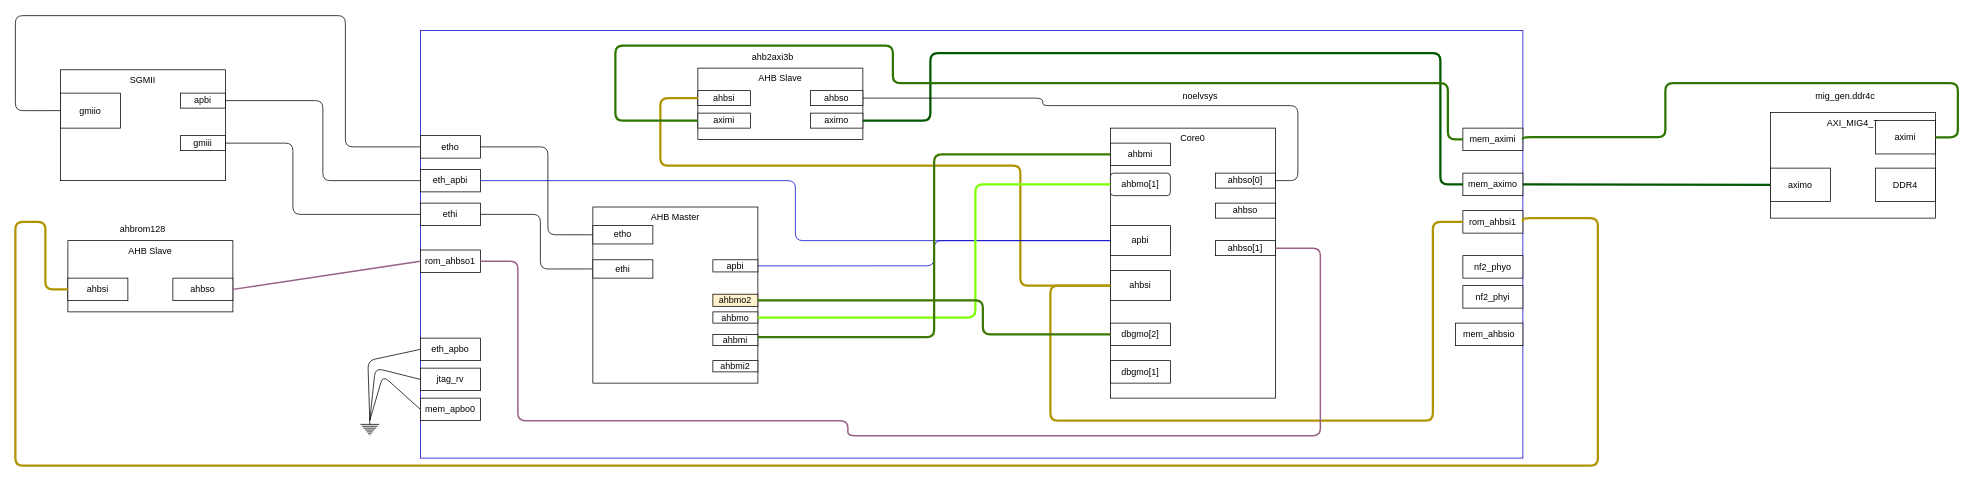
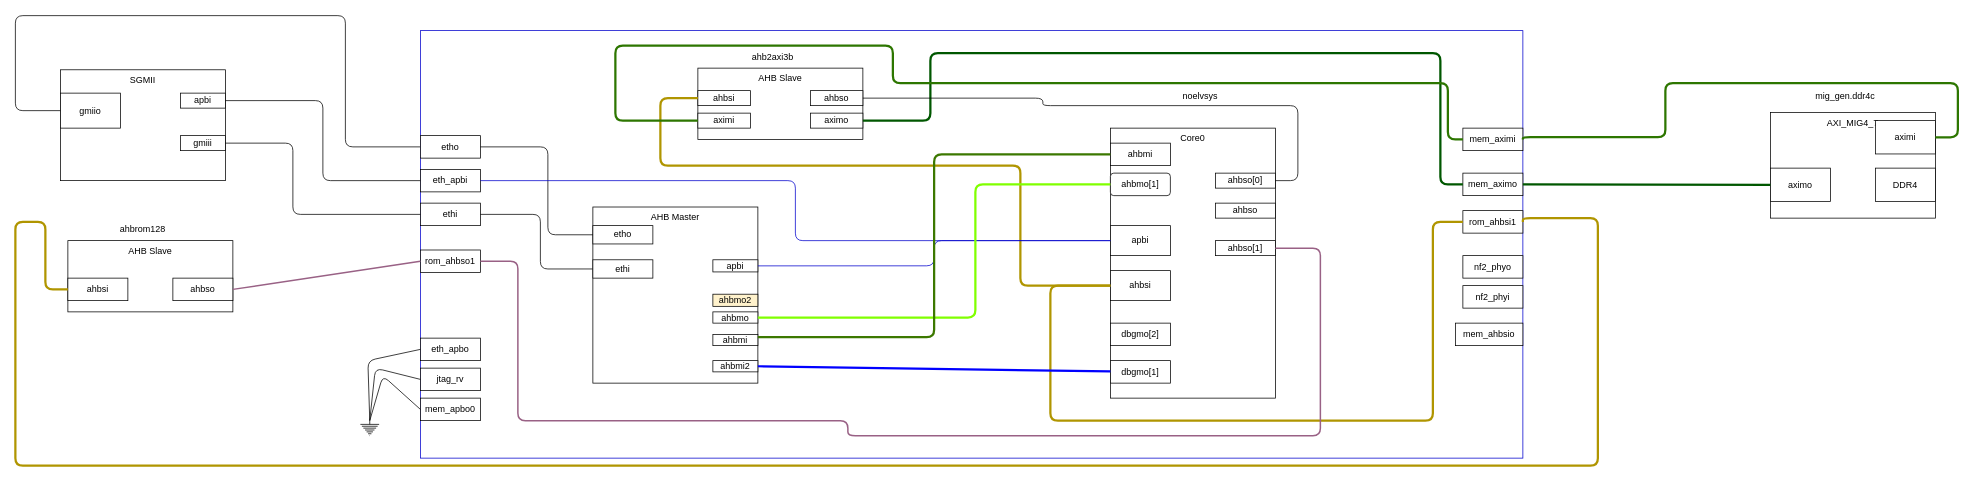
  <mxCell id="0" />
  <mxCell id="1" parent="0" />
  <mxCell id="2" value="" style="group" parent="1" vertex="1" connectable="0"><mxGeometry x="90" y="280" width="220" height="135" as="geometry" /></mxCell>
  <mxCell id="3" value="AHB Slave" style="rounded=0;whiteSpace=wrap;html=1;verticalAlign=top;" parent="2" vertex="1"><mxGeometry y="40" width="220" height="95" as="geometry" /></mxCell>
  <mxCell id="4" value="ahbsi" style="rounded=0;whiteSpace=wrap;html=1;" parent="2" vertex="1"><mxGeometry y="90" width="80" height="30" as="geometry" /></mxCell>
  <mxCell id="5" value="ahbso" style="rounded=0;whiteSpace=wrap;html=1;" parent="2" vertex="1"><mxGeometry x="140" y="90" width="80" height="30" as="geometry" /></mxCell>
  <mxCell id="6" value="ahbrom128" style="text;html=1;strokeColor=none;fillColor=none;align=center;verticalAlign=middle;whiteSpace=wrap;rounded=0;" parent="2" vertex="1"><mxGeometry x="70" y="10" width="60" height="30" as="geometry" /></mxCell>
  <mxCell id="7" value="" style="rounded=0;whiteSpace=wrap;html=1;strokeColor=#0000CC;" parent="1" vertex="1"><mxGeometry x="560" y="40" width="1470" height="570" as="geometry" /></mxCell>
  <mxCell id="8" value="rom_ahbso1" style="rounded=0;whiteSpace=wrap;html=1;" parent="1" vertex="1"><mxGeometry x="560" y="332.5" width="80" height="30" as="geometry" /></mxCell>
  <mxCell id="9" value="" style="endArrow=none;html=1;exitX=1;exitY=0.5;exitDx=0;exitDy=0;entryX=0;entryY=0.5;entryDx=0;entryDy=0;strokeWidth=2;fillColor=#e6d0de;gradientColor=#d5739d;strokeColor=#996185;" parent="1" source="5" target="8" edge="1"><mxGeometry width="50" height="50" relative="1" as="geometry"><mxPoint x="400" y="310" as="sourcePoint" /><mxPoint x="450" y="260" as="targetPoint" /></mxGeometry></mxCell>
  <mxCell id="10" value="eth_apbo" style="rounded=0;whiteSpace=wrap;html=1;" parent="1" vertex="1"><mxGeometry x="560" y="450" width="80" height="30" as="geometry" /></mxCell>
  <mxCell id="11" value="eth_apbi" style="rounded=0;whiteSpace=wrap;html=1;" parent="1" vertex="1"><mxGeometry x="560" y="225" width="80" height="30" as="geometry" /></mxCell>
  <mxCell id="12" value="" style="group" parent="1" vertex="1" connectable="0"><mxGeometry x="80" y="30" width="220" height="210" as="geometry" /></mxCell>
  <mxCell id="13" value="SGMII" style="rounded=0;whiteSpace=wrap;html=1;verticalAlign=top;" parent="12" vertex="1"><mxGeometry y="62.222" width="220" height="147.778" as="geometry" /></mxCell>
  <mxCell id="14" value="gmiio" style="rounded=0;whiteSpace=wrap;html=1;" parent="12" vertex="1"><mxGeometry y="93.333" width="80" height="46.667" as="geometry" /></mxCell>
  <mxCell id="15" value="apbi" style="rounded=0;whiteSpace=wrap;html=1;" parent="12" vertex="1"><mxGeometry x="160" y="93.33" width="60" height="20" as="geometry" /></mxCell>
  <mxCell id="16" value="gmiii" style="rounded=0;whiteSpace=wrap;html=1;" parent="12" vertex="1"><mxGeometry x="160" y="150" width="60" height="20" as="geometry" /></mxCell>
  <mxCell id="17" value="" style="endArrow=none;html=1;exitX=1;exitY=0.5;exitDx=0;exitDy=0;entryX=0;entryY=0.5;entryDx=0;entryDy=0;edgeStyle=orthogonalEdgeStyle;" parent="1" source="15" target="11" edge="1"><mxGeometry width="50" height="50" relative="1" as="geometry"><mxPoint x="320" y="305" as="sourcePoint" /><mxPoint x="570" y="305" as="targetPoint" /></mxGeometry></mxCell>
  <mxCell id="18" value="rom_ahbsi1" style="rounded=0;whiteSpace=wrap;html=1;" parent="1" vertex="1"><mxGeometry x="1950" y="280" width="80" height="30" as="geometry" /></mxCell>
  <mxCell id="19" value="" style="endArrow=none;html=1;exitX=0;exitY=0.5;exitDx=0;exitDy=0;entryX=1;entryY=0.5;entryDx=0;entryDy=0;edgeStyle=orthogonalEdgeStyle;fillColor=#e3c800;strokeColor=#B09500;strokeWidth=3;" parent="1" source="4" target="18" edge="1"><mxGeometry width="50" height="50" relative="1" as="geometry"><mxPoint x="320" y="305" as="sourcePoint" /><mxPoint x="570" y="305" as="targetPoint" /><Array as="points"><mxPoint x="60" y="385" /><mxPoint x="60" y="295" /><mxPoint x="20" y="295" /><mxPoint x="20" y="620" /><mxPoint x="2130" y="620" /><mxPoint x="2130" y="290" /><mxPoint x="2030" y="290" /></Array></mxGeometry></mxCell>
  <mxCell id="20" value="" style="endArrow=none;html=1;exitX=0;exitY=0.5;exitDx=0;exitDy=0;edgeStyle=orthogonalEdgeStyle;entryX=0;entryY=0.5;entryDx=0;entryDy=0;" parent="1" source="31" target="14" edge="1"><mxGeometry width="50" height="50" relative="1" as="geometry"><mxPoint x="100" y="305" as="sourcePoint" /><mxPoint x="370" y="240" as="targetPoint" /><Array as="points"><mxPoint x="460" y="195" /><mxPoint x="460" y="20" /><mxPoint x="20" y="20" /><mxPoint x="20" y="147" /></Array></mxGeometry></mxCell>
  <mxCell id="21" value="mem_aximo" style="rounded=0;whiteSpace=wrap;html=1;" parent="1" vertex="1"><mxGeometry x="1950" y="230" width="80" height="30" as="geometry" /></mxCell>
  <mxCell id="22" value="" style="group" parent="1" vertex="1" connectable="0"><mxGeometry x="2360" y="90" width="220" height="200" as="geometry" /></mxCell>
  <mxCell id="23" value="AXI_MIG4_7" style="rounded=0;whiteSpace=wrap;html=1;verticalAlign=top;" parent="22" vertex="1"><mxGeometry y="59.259" width="220" height="140.741" as="geometry" /></mxCell>
  <mxCell id="24" value="aximo" style="rounded=0;whiteSpace=wrap;html=1;" parent="22" vertex="1"><mxGeometry y="133.333" width="80" height="44.444" as="geometry" /></mxCell>
  <mxCell id="25" value="DDR4" style="rounded=0;whiteSpace=wrap;html=1;" parent="22" vertex="1"><mxGeometry x="140" y="133.333" width="80" height="44.444" as="geometry" /></mxCell>
  <mxCell id="26" value="mig_gen.ddr4c" style="text;html=1;strokeColor=none;fillColor=none;align=center;verticalAlign=middle;whiteSpace=wrap;rounded=0;" parent="22" vertex="1"><mxGeometry x="70" y="14.815" width="60" height="44.444" as="geometry" /></mxCell>
  <mxCell id="27" value="aximi" style="rounded=0;whiteSpace=wrap;html=1;" parent="22" vertex="1"><mxGeometry x="140" y="70.003" width="80" height="44.444" as="geometry" /></mxCell>
  <mxCell id="28" value="" style="endArrow=none;html=1;entryX=0;entryY=0.5;entryDx=0;entryDy=0;exitX=1;exitY=0.5;exitDx=0;exitDy=0;fillColor=#008a00;strokeColor=#005700;strokeWidth=3;" parent="1" source="21" target="24" edge="1"><mxGeometry width="50" height="50" relative="1" as="geometry"><mxPoint x="640" y="300" as="sourcePoint" /><mxPoint x="690" y="250" as="targetPoint" /></mxGeometry></mxCell>
  <mxCell id="29" value="nf2_phyo" style="rounded=0;whiteSpace=wrap;html=1;" parent="1" vertex="1"><mxGeometry x="1950" y="340" width="80" height="30" as="geometry" /></mxCell>
  <mxCell id="30" value="mem_ahbsio" style="rounded=0;whiteSpace=wrap;html=1;" parent="1" vertex="1"><mxGeometry x="1940" y="430" width="90" height="30" as="geometry" /></mxCell>
  <mxCell id="31" value="etho" style="rounded=0;whiteSpace=wrap;html=1;" parent="1" vertex="1"><mxGeometry x="560" y="180" width="80" height="30" as="geometry" /></mxCell>
  <mxCell id="32" value="nf2_phyi" style="rounded=0;whiteSpace=wrap;html=1;" parent="1" vertex="1"><mxGeometry x="1950" y="380" width="80" height="30" as="geometry" /></mxCell>
  <mxCell id="33" value="mem_aximi" style="rounded=0;whiteSpace=wrap;html=1;" parent="1" vertex="1"><mxGeometry x="1950" y="170" width="80" height="30" as="geometry" /></mxCell>
  <mxCell id="34" value="" style="endArrow=none;html=1;entryX=1;entryY=0.5;entryDx=0;entryDy=0;exitX=1;exitY=0.5;exitDx=0;exitDy=0;fillColor=#60a917;strokeColor=#2D7600;strokeWidth=3;edgeStyle=orthogonalEdgeStyle;" parent="1" source="33" target="27" edge="1"><mxGeometry width="50" height="50" relative="1" as="geometry"><mxPoint x="830" y="265" as="sourcePoint" /><mxPoint x="1040" y="305.556" as="targetPoint" /><Array as="points"><mxPoint x="2030" y="182" /><mxPoint x="2220" y="182" /><mxPoint x="2220" y="110" /><mxPoint x="2610" y="110" /><mxPoint x="2610" y="182" /></Array></mxGeometry></mxCell>
  <mxCell id="35" value="jtag_rv" style="rounded=0;whiteSpace=wrap;html=1;" parent="1" vertex="1"><mxGeometry x="560" y="490" width="80" height="30" as="geometry" /></mxCell>
  <mxCell id="36" value="mem_apbo0" style="rounded=0;whiteSpace=wrap;html=1;" parent="1" vertex="1"><mxGeometry x="560" y="530" width="80" height="30" as="geometry" /></mxCell>
  <mxCell id="37" value="" style="pointerEvents=1;verticalLabelPosition=bottom;shadow=0;dashed=0;align=center;html=1;verticalAlign=top;shape=mxgraph.electrical.signal_sources.protective_earth;" parent="1" vertex="1"><mxGeometry x="480" y="560" width="25" height="20" as="geometry" /></mxCell>
  <mxCell id="38" value="" style="endArrow=none;html=1;entryX=0;entryY=0.5;entryDx=0;entryDy=0;exitX=0.5;exitY=0;exitDx=0;exitDy=0;exitPerimeter=0;" parent="1" source="37" target="10" edge="1"><mxGeometry width="50" height="50" relative="1" as="geometry"><mxPoint x="490" y="550" as="sourcePoint" /><mxPoint x="570" y="415" as="targetPoint" /><Array as="points"><mxPoint x="490" y="480" /></Array></mxGeometry></mxCell>
  <mxCell id="39" value="" style="endArrow=none;html=1;entryX=0;entryY=0.5;entryDx=0;entryDy=0;exitX=0.5;exitY=0;exitDx=0;exitDy=0;exitPerimeter=0;" parent="1" source="37" target="35" edge="1"><mxGeometry width="50" height="50" relative="1" as="geometry"><mxPoint x="500" y="560" as="sourcePoint" /><mxPoint x="570" y="475" as="targetPoint" /><Array as="points"><mxPoint x="500" y="490" /></Array></mxGeometry></mxCell>
  <mxCell id="40" value="" style="endArrow=none;html=1;entryX=0;entryY=0.5;entryDx=0;entryDy=0;exitX=0.5;exitY=0;exitDx=0;exitDy=0;exitPerimeter=0;" parent="1" source="37" target="36" edge="1"><mxGeometry width="50" height="50" relative="1" as="geometry"><mxPoint x="499.5" y="560" as="sourcePoint" /><mxPoint x="570" y="515" as="targetPoint" /><Array as="points"><mxPoint x="510" y="500" /></Array></mxGeometry></mxCell>
  <mxCell id="41" value="ethi" style="rounded=0;whiteSpace=wrap;html=1;" parent="1" vertex="1"><mxGeometry x="560" y="270" width="80" height="30" as="geometry" /></mxCell>
  <mxCell id="42" value="" style="endArrow=none;html=1;exitX=1;exitY=0.5;exitDx=0;exitDy=0;entryX=0;entryY=0.5;entryDx=0;entryDy=0;edgeStyle=orthogonalEdgeStyle;" parent="1" source="16" target="41" edge="1"><mxGeometry width="50" height="50" relative="1" as="geometry"><mxPoint x="310" y="143.33" as="sourcePoint" /><mxPoint x="570" y="250" as="targetPoint" /><Array as="points"><mxPoint x="390" y="190" /><mxPoint x="390" y="285" /></Array></mxGeometry></mxCell>
  <mxCell id="43" value="" style="group" vertex="1" connectable="0" parent="1"><mxGeometry x="1480" y="140" width="220" height="390" as="geometry" /></mxCell>
  <mxCell id="44" value="Core0" style="rounded=0;whiteSpace=wrap;html=1;verticalAlign=top;" vertex="1" parent="43"><mxGeometry y="30" width="220" height="360" as="geometry" /></mxCell>
  <mxCell id="45" value="ahbsi" style="rounded=0;whiteSpace=wrap;html=1;" vertex="1" parent="43"><mxGeometry y="220" width="80" height="40" as="geometry" /></mxCell>
  <mxCell id="46" value="ahbso" style="rounded=0;whiteSpace=wrap;html=1;" vertex="1" parent="43"><mxGeometry x="140" y="130" width="80" height="20" as="geometry" /></mxCell>
  <mxCell id="47" value="noelvsys" style="text;html=1;strokeColor=none;fillColor=none;align=center;verticalAlign=middle;whiteSpace=wrap;rounded=0;" vertex="1" parent="43"><mxGeometry x="90" y="-56.671" width="60" height="86.667" as="geometry" /></mxCell>
  <mxCell id="48" value="ahbso[0]" style="rounded=0;whiteSpace=wrap;html=1;" vertex="1" parent="43"><mxGeometry x="140" y="90" width="80" height="20" as="geometry" /></mxCell>
  <mxCell id="49" value="ahbso[1]" style="rounded=0;whiteSpace=wrap;html=1;" vertex="1" parent="43"><mxGeometry x="140" y="180" width="80" height="20" as="geometry" /></mxCell>
  <mxCell id="50" value="apbi" style="rounded=0;whiteSpace=wrap;html=1;" vertex="1" parent="43"><mxGeometry y="160" width="80" height="40" as="geometry" /></mxCell>
  <mxCell id="51" value="ahbmo[1]" style="whiteSpace=wrap;html=1;rounded=1;" vertex="1" parent="43"><mxGeometry y="90" width="80" height="30" as="geometry" /></mxCell>
  <mxCell id="52" value="dbgmo[2]" style="rounded=0;whiteSpace=wrap;html=1;" vertex="1" parent="43"><mxGeometry y="290" width="80" height="30" as="geometry" /></mxCell>
  <mxCell id="53" value="ahbmi" style="rounded=0;whiteSpace=wrap;html=1;" vertex="1" parent="43"><mxGeometry y="50" width="80" height="30" as="geometry" /></mxCell>
  <mxCell id="54" value="dbgmo[1]" style="rounded=0;whiteSpace=wrap;html=1;" vertex="1" parent="43"><mxGeometry y="340" width="80" height="30" as="geometry" /></mxCell>
  <mxCell id="55" value="" style="group" vertex="1" connectable="0" parent="1"><mxGeometry x="930" y="50" width="220" height="135" as="geometry" /></mxCell>
  <mxCell id="56" value="AHB Slave" style="rounded=0;whiteSpace=wrap;html=1;verticalAlign=top;" vertex="1" parent="55"><mxGeometry y="40" width="220" height="95" as="geometry" /></mxCell>
  <mxCell id="57" value="ahbsi" style="rounded=0;whiteSpace=wrap;html=1;" vertex="1" parent="55"><mxGeometry y="70" width="70" height="20" as="geometry" /></mxCell>
  <mxCell id="58" value="ahbso" style="rounded=0;whiteSpace=wrap;html=1;" vertex="1" parent="55"><mxGeometry x="150" y="70" width="70" height="20" as="geometry" /></mxCell>
  <mxCell id="59" value="ahb2axi3b" style="text;html=1;strokeColor=none;fillColor=none;align=center;verticalAlign=middle;whiteSpace=wrap;rounded=0;" vertex="1" parent="55"><mxGeometry x="70" y="10" width="60" height="30" as="geometry" /></mxCell>
  <mxCell id="60" value="aximi" style="rounded=0;whiteSpace=wrap;html=1;" vertex="1" parent="55"><mxGeometry y="100" width="70" height="20" as="geometry" /></mxCell>
  <mxCell id="61" value="aximo" style="rounded=0;whiteSpace=wrap;html=1;" vertex="1" parent="55"><mxGeometry x="150" y="100" width="70" height="20" as="geometry" /></mxCell>
  <mxCell id="62" value="" style="endArrow=none;html=1;exitX=0;exitY=0.5;exitDx=0;exitDy=0;edgeStyle=orthogonalEdgeStyle;fillColor=#e3c800;strokeColor=#B09500;strokeWidth=3;" edge="1" parent="1" source="57" target="45"><mxGeometry width="50" height="50" relative="1" as="geometry"><mxPoint x="100" y="395" as="sourcePoint" /><mxPoint x="1480" y="420" as="targetPoint" /><Array as="points"><mxPoint x="880" y="130" /><mxPoint x="880" y="220" /><mxPoint x="1360" y="220" /><mxPoint x="1360" y="380" /></Array></mxGeometry></mxCell>
  <mxCell id="63" value="" style="endArrow=none;html=1;entryX=0;entryY=0.5;entryDx=0;entryDy=0;fillColor=#008a00;strokeColor=#005700;strokeWidth=3;edgeStyle=orthogonalEdgeStyle;exitX=1;exitY=0.5;exitDx=0;exitDy=0;" edge="1" parent="1" source="61" target="21"><mxGeometry width="50" height="50" relative="1" as="geometry"><mxPoint x="1300" y="334.44" as="sourcePoint" /><mxPoint x="1460" y="199.996" as="targetPoint" /><Array as="points"><mxPoint x="1240" y="160" /><mxPoint x="1240" y="70" /><mxPoint x="1920" y="70" /><mxPoint x="1920" y="245" /></Array></mxGeometry></mxCell>
  <mxCell id="64" value="" style="endArrow=none;html=1;entryX=1;entryY=0.5;entryDx=0;entryDy=0;edgeStyle=orthogonalEdgeStyle;" edge="1" parent="1" source="58" target="48"><mxGeometry width="50" height="50" relative="1" as="geometry"><mxPoint x="1390" y="300" as="sourcePoint" /><mxPoint x="1440" y="250" as="targetPoint" /><Array as="points"><mxPoint x="1390" y="130" /><mxPoint x="1390" y="140" /><mxPoint x="1730" y="140" /><mxPoint x="1730" y="240" /></Array></mxGeometry></mxCell>
  <mxCell id="65" value="" style="endArrow=none;html=1;exitX=0;exitY=0.5;exitDx=0;exitDy=0;fillColor=#60a917;strokeColor=#2D7600;strokeWidth=3;edgeStyle=orthogonalEdgeStyle;entryX=0;entryY=0.5;entryDx=0;entryDy=0;" edge="1" parent="1" source="60" target="33"><mxGeometry width="50" height="50" relative="1" as="geometry"><mxPoint x="990" y="384.97" as="sourcePoint" /><mxPoint x="1540" y="382.196" as="targetPoint" /><Array as="points"><mxPoint x="820" y="160" /><mxPoint x="820" y="60" /><mxPoint x="1190" y="60" /><mxPoint x="1190" y="110" /><mxPoint x="1930" y="110" /><mxPoint x="1930" y="185" /></Array></mxGeometry></mxCell>
  <mxCell id="66" value="" style="endArrow=none;html=1;exitX=0;exitY=0.5;exitDx=0;exitDy=0;edgeStyle=orthogonalEdgeStyle;fillColor=#e3c800;strokeColor=#B09500;strokeWidth=3;entryX=0;entryY=0.5;entryDx=0;entryDy=0;" edge="1" parent="1" source="45" target="18"><mxGeometry width="50" height="50" relative="1" as="geometry"><mxPoint x="950" y="260" as="sourcePoint" /><mxPoint x="1490" y="430" as="targetPoint" /><Array as="points"><mxPoint x="1400" y="380" /><mxPoint x="1400" y="560" /><mxPoint x="1910" y="560" /><mxPoint x="1910" y="295" /></Array></mxGeometry></mxCell>
  <mxCell id="67" value="" style="endArrow=none;html=1;exitX=1;exitY=0.5;exitDx=0;exitDy=0;entryX=1;entryY=0.5;entryDx=0;entryDy=0;strokeWidth=2;fillColor=#e6d0de;gradientColor=#d5739d;strokeColor=#996185;edgeStyle=orthogonalEdgeStyle;" edge="1" parent="1" source="8" target="49"><mxGeometry width="50" height="50" relative="1" as="geometry"><mxPoint x="730" y="437.5" as="sourcePoint" /><mxPoint x="980" y="400" as="targetPoint" /><Array as="points"><mxPoint x="690" y="348" /><mxPoint x="690" y="560" /><mxPoint x="1130" y="560" /><mxPoint x="1130" y="580" /><mxPoint x="1760" y="580" /><mxPoint x="1760" y="330" /></Array></mxGeometry></mxCell>
  <mxCell id="68" value="" style="endArrow=none;html=1;exitX=1;exitY=0.5;exitDx=0;exitDy=0;entryX=0;entryY=0.5;entryDx=0;entryDy=0;edgeStyle=orthogonalEdgeStyle;" edge="1" parent="1" source="41" target="70"><mxGeometry width="50" height="50" relative="1" as="geometry"><mxPoint x="310" y="200" as="sourcePoint" /><mxPoint x="570" y="295" as="targetPoint" /><Array as="points"><mxPoint x="720" y="285" /><mxPoint x="720" y="358" /></Array></mxGeometry></mxCell>
  <mxCell id="69" value="AHB Master" style="rounded=0;whiteSpace=wrap;html=1;verticalAlign=top;" vertex="1" parent="1"><mxGeometry x="790" y="275.18" width="220" height="234.82" as="geometry" /></mxCell>
  <mxCell id="70" value="ethi" style="rounded=0;whiteSpace=wrap;html=1;" vertex="1" parent="1"><mxGeometry x="790" y="345.56" width="80" height="24.44" as="geometry" /></mxCell>
  <mxCell id="71" value="apbi" style="rounded=0;whiteSpace=wrap;html=1;" vertex="1" parent="1"><mxGeometry x="950" y="345.553" width="60" height="16.19" as="geometry" /></mxCell>
  <mxCell id="72" value="ahbmo2" style="rounded=0;whiteSpace=wrap;html=1;fillColor=#fff2cc;" vertex="1" parent="1"><mxGeometry x="950" y="391.429" width="60" height="16.19" as="geometry" /></mxCell>
  <mxCell id="73" value="etho" style="rounded=0;whiteSpace=wrap;html=1;" vertex="1" parent="1"><mxGeometry x="790" y="300" width="80" height="24.44" as="geometry" /></mxCell>
  <mxCell id="74" value="" style="endArrow=none;html=1;exitX=1;exitY=0.5;exitDx=0;exitDy=0;entryX=0;entryY=0.5;entryDx=0;entryDy=0;edgeStyle=orthogonalEdgeStyle;" edge="1" parent="1" source="31" target="73"><mxGeometry width="50" height="50" relative="1" as="geometry"><mxPoint x="650" y="295" as="sourcePoint" /><mxPoint x="800" y="367.78" as="targetPoint" /><Array as="points"><mxPoint x="730" y="195" /><mxPoint x="730" y="312" /></Array></mxGeometry></mxCell>
  <mxCell id="75" value="" style="endArrow=none;html=1;entryX=0;entryY=0.5;entryDx=0;entryDy=0;edgeStyle=orthogonalEdgeStyle;strokeColor=#0000CC;" edge="1" parent="1" source="11" target="50"><mxGeometry width="50" height="50" relative="1" as="geometry"><mxPoint x="870" y="241.66" as="sourcePoint" /><mxPoint x="1130" y="348.33" as="targetPoint" /></mxGeometry></mxCell>
  <mxCell id="76" value="" style="endArrow=none;html=1;entryX=0;entryY=0.5;entryDx=0;entryDy=0;edgeStyle=orthogonalEdgeStyle;exitX=1;exitY=0.5;exitDx=0;exitDy=0;strokeColor=#0000CC;" edge="1" parent="1" source="71" target="50"><mxGeometry width="50" height="50" relative="1" as="geometry"><mxPoint x="650" y="250" as="sourcePoint" /><mxPoint x="1490" y="330" as="targetPoint" /></mxGeometry></mxCell>
  <mxCell id="77" value="ahbmo" style="rounded=0;whiteSpace=wrap;html=1;" vertex="1" parent="1"><mxGeometry x="950" y="415" width="60" height="15" as="geometry" /></mxCell>
  <mxCell id="78" value="" style="endArrow=none;html=1;entryX=0;entryY=0.5;entryDx=0;entryDy=0;edgeStyle=orthogonalEdgeStyle;exitX=1;exitY=0.5;exitDx=0;exitDy=0;strokeColor=#80FF00;strokeWidth=3;" edge="1" parent="1" source="77" target="51"><mxGeometry width="50" height="50" relative="1" as="geometry"><mxPoint x="1020" y="363.648" as="sourcePoint" /><mxPoint x="1490" y="330" as="targetPoint" /><Array as="points"><mxPoint x="1300" y="422" /><mxPoint x="1300" y="245" /></Array></mxGeometry></mxCell>
- <mxCell id="79" value="" style="endArrow=none;html=1;entryX=0;entryY=0.5;entryDx=0;entryDy=0;edgeStyle=orthogonalEdgeStyle;exitX=1;exitY=0.5;exitDx=0;exitDy=0;strokeColor=#3C7800;strokeWidth=3;" edge="1" parent="1" source="72" target="52"><mxGeometry width="50" height="50" relative="1" as="geometry"><mxPoint x="1020" y="432.5" as="sourcePoint" /><mxPoint x="1490" y="255" as="targetPoint" /><Array as="points"><mxPoint x="1310" y="400" /><mxPoint x="1310" y="445" /></Array></mxGeometry></mxCell>
  <mxCell id="80" value="ahbmi" style="rounded=0;whiteSpace=wrap;html=1;" vertex="1" parent="1"><mxGeometry x="950" y="445" width="60" height="15" as="geometry" /></mxCell>
  <mxCell id="81" value="" style="endArrow=none;html=1;strokeColor=#3C7800;strokeWidth=3;exitX=1;exitY=0.25;exitDx=0;exitDy=0;entryX=0;entryY=0.5;entryDx=0;entryDy=0;edgeStyle=orthogonalEdgeStyle;" edge="1" parent="1" source="80" target="53"><mxGeometry width="50" height="50" relative="1" as="geometry"><mxPoint x="1150" y="360" as="sourcePoint" /><mxPoint x="1200" y="310" as="targetPoint" /></mxGeometry></mxCell>
  <mxCell id="82" value="ahbmi2" style="rounded=0;whiteSpace=wrap;html=1;" vertex="1" parent="1"><mxGeometry x="950" y="480" width="60" height="15" as="geometry" /></mxCell>
+ <mxCell id="83" value="" style="endArrow=none;html=1;strokeColor=#0000FF;strokeWidth=3;exitX=1;exitY=0.5;exitDx=0;exitDy=0;" edge="1" parent="1" source="82" target="54"><mxGeometry width="50" height="50" relative="1" as="geometry"><mxPoint x="1140" y="390" as="sourcePoint" /><mxPoint x="1190" y="340" as="targetPoint" /></mxGeometry></mxCell>
